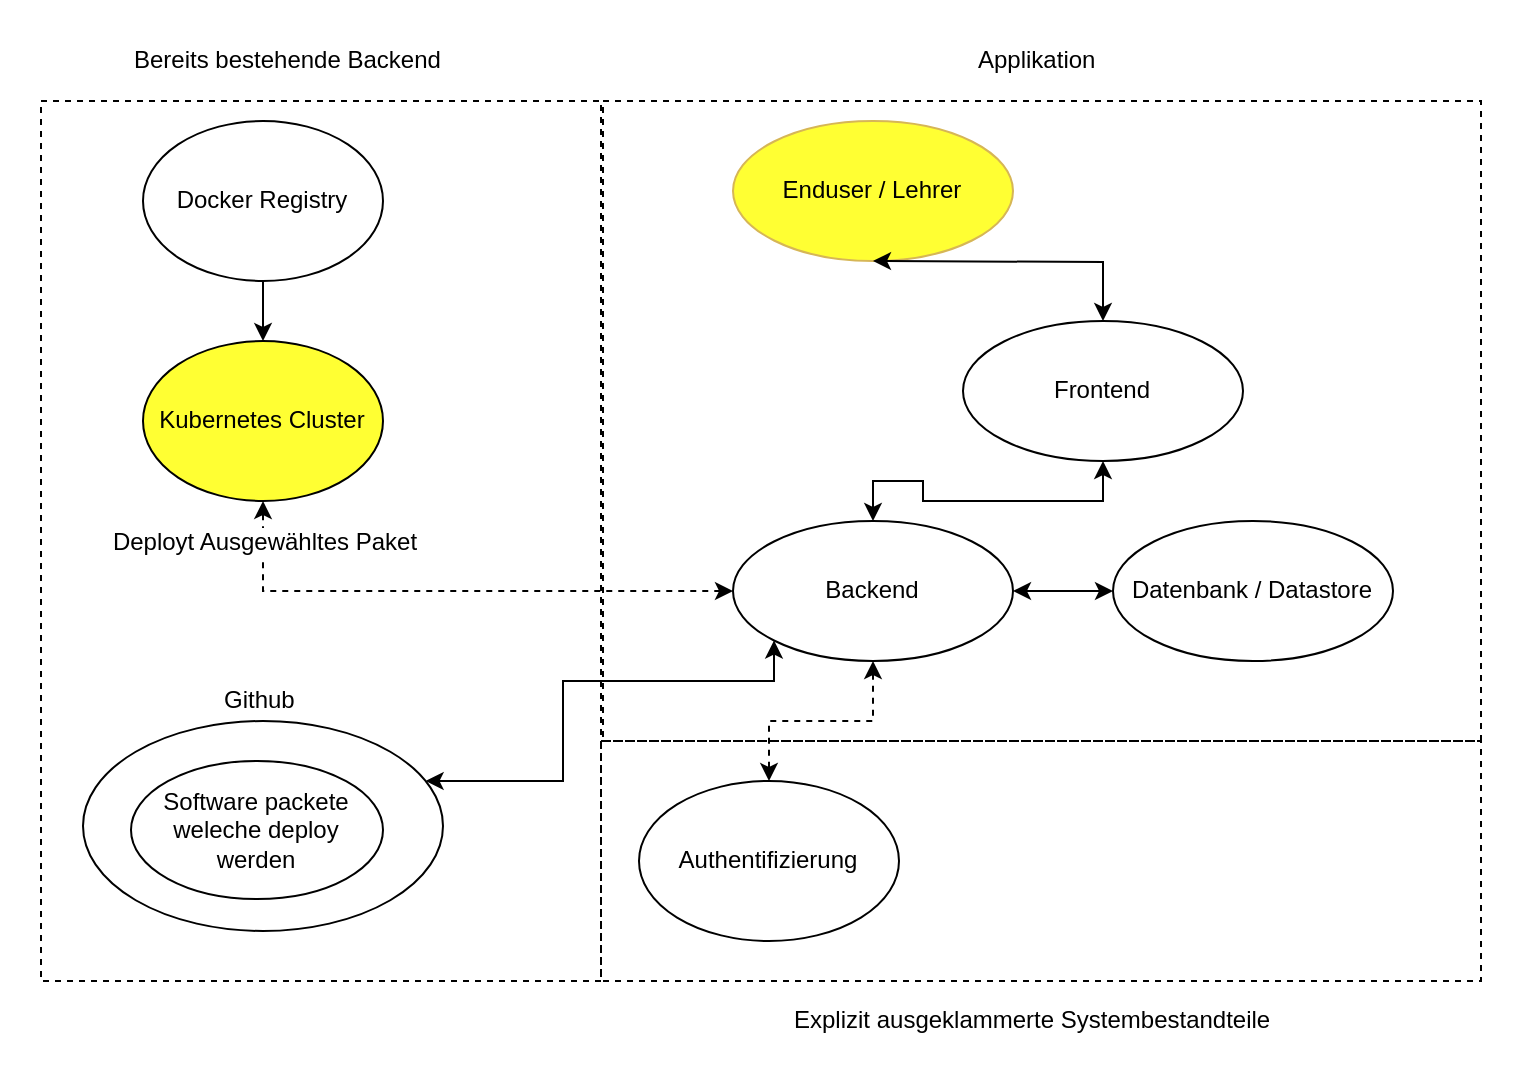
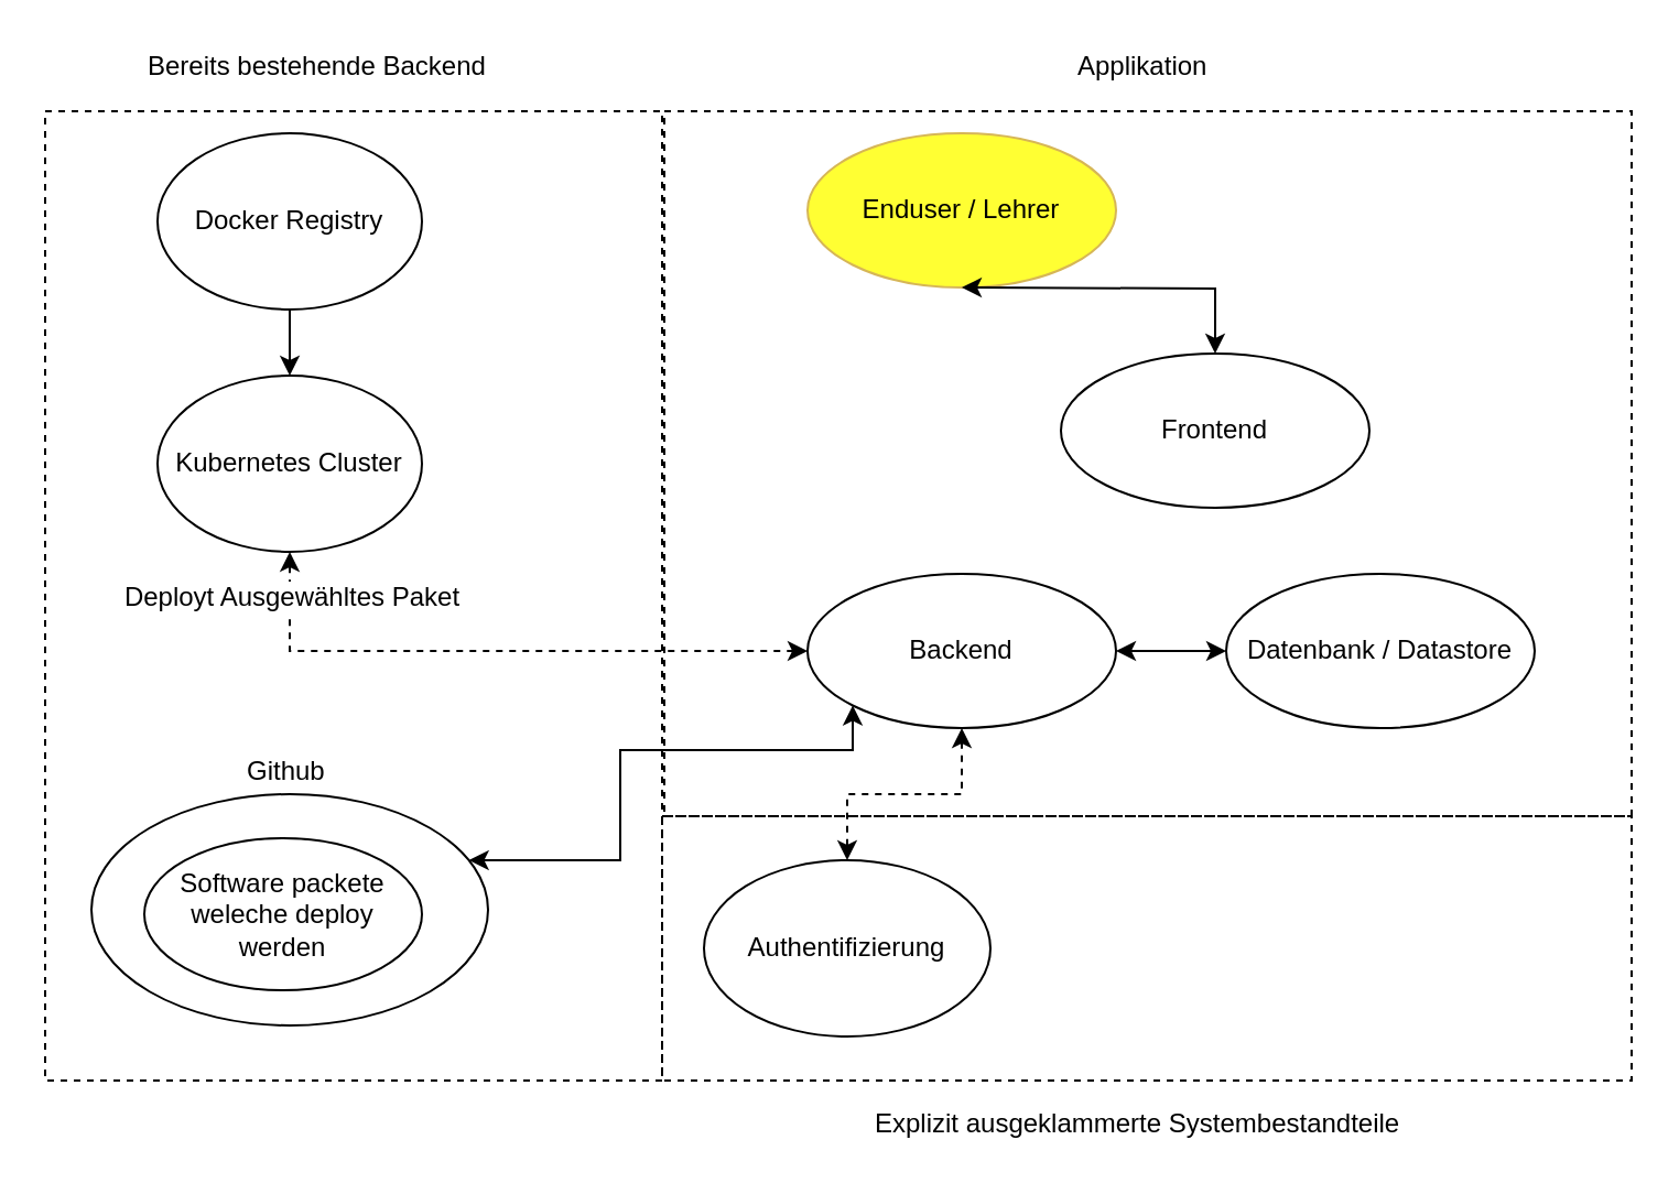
  <mxCell id="0" />
  <mxCell id="1" parent="0" />
  <mxCell id="2" value="" style="rounded=0;whiteSpace=wrap;html=1;fillColor=none;dashed=1;" parent="1" vertex="1"><mxGeometry x="301" y="50" width="439" height="320" as="geometry" /></mxCell>
  <mxCell id="3" value="" style="rounded=0;whiteSpace=wrap;html=1;fillColor=none;dashed=1;" parent="1" vertex="1"><mxGeometry x="300" y="370" width="440" height="120" as="geometry" /></mxCell>
  <mxCell id="4" value="" style="rounded=0;whiteSpace=wrap;html=1;fillColor=none;dashed=1;" parent="1" vertex="1"><mxGeometry x="20" y="50" width="280" height="440" as="geometry" /></mxCell>
- <mxCell id="5" style="edgeStyle=orthogonalEdgeStyle;rounded=0;orthogonalLoop=1;jettySize=auto;html=1;exitX=0.5;exitY=1;exitDx=0;exitDy=0;entryX=0.5;entryY=0;entryDx=0;entryDy=0;startArrow=classic;startFill=1;" parent="1" source="6" target="14" edge="1"><mxGeometry relative="1" as="geometry" /></mxCell>
  <mxCell id="6" value="Frontend" style="ellipse;whiteSpace=wrap;html=1;" parent="1" vertex="1"><mxGeometry x="481" y="160" width="140" height="70" as="geometry" /></mxCell>
  <mxCell id="7" value="Authentifizierung" style="ellipse;whiteSpace=wrap;html=1;" parent="1" vertex="1"><mxGeometry x="319" y="390" width="130" height="80" as="geometry" /></mxCell>
- <mxCell id="8" value="Kubernetes Cluster" style="ellipse;whiteSpace=wrap;html=1;fillColor=#ffff33;" parent="1" vertex="1"><mxGeometry x="71" y="170" width="120" height="80" as="geometry" /></mxCell>
+ <mxCell id="8" value="Kubernetes Cluster" style="ellipse;whiteSpace=wrap;html=1;" parent="1" vertex="1"><mxGeometry x="71" y="170" width="120" height="80" as="geometry" /></mxCell>
  <mxCell id="9" value="Explizit ausgeklammerte Systembestandteile" style="text;html=1;resizable=0;points=[];autosize=1;align=left;verticalAlign=top;spacingTop=-4;" parent="1" vertex="1"><mxGeometry x="395" y="500" width="250" height="20" as="geometry" /></mxCell>
  <mxCell id="10" value="Bereits bestehende Backend" style="text;html=1;resizable=0;points=[];autosize=1;align=left;verticalAlign=top;spacingTop=-4;" parent="1" vertex="1"><mxGeometry x="65" y="20" width="190" height="20" as="geometry" /></mxCell>
  <mxCell id="11" style="edgeStyle=orthogonalEdgeStyle;rounded=0;orthogonalLoop=1;jettySize=auto;html=1;exitX=0.5;exitY=1;exitDx=0;exitDy=0;startArrow=classic;startFill=1;dashed=1;" parent="1" source="14" target="7" edge="1"><mxGeometry relative="1" as="geometry" /></mxCell>
  <mxCell id="12" style="edgeStyle=orthogonalEdgeStyle;rounded=0;orthogonalLoop=1;jettySize=auto;html=1;exitX=0;exitY=0.5;exitDx=0;exitDy=0;startArrow=classic;startFill=1;dashed=1;" parent="1" source="14" target="8" edge="1"><mxGeometry relative="1" as="geometry"><Array as="points"><mxPoint x="131" y="295" /></Array></mxGeometry></mxCell>
  <mxCell id="13" value="Deployt Ausgewähltes Paket" style="text;html=1;resizable=0;points=[];align=center;verticalAlign=middle;labelBackgroundColor=#ffffff;direction=south;" parent="12" vertex="1" connectable="0"><mxGeometry x="-0.152" y="3" relative="1" as="geometry"><mxPoint x="-116" y="-28" as="offset" /></mxGeometry></mxCell>
  <mxCell id="14" value="Backend" style="ellipse;whiteSpace=wrap;html=1;" parent="1" vertex="1"><mxGeometry x="366" y="260" width="140" height="70" as="geometry" /></mxCell>
  <mxCell id="15" value="Datenbank / Datastore" style="ellipse;whiteSpace=wrap;html=1;" parent="1" vertex="1"><mxGeometry x="556" y="260" width="140" height="70" as="geometry" /></mxCell>
  <mxCell id="16" style="edgeStyle=orthogonalEdgeStyle;rounded=0;orthogonalLoop=1;jettySize=auto;html=1;exitX=0;exitY=1;exitDx=0;exitDy=0;startArrow=classic;startFill=1;" parent="1" source="14" target="21" edge="1"><mxGeometry relative="1" as="geometry"><mxPoint x="471" y="180" as="sourcePoint" /><mxPoint x="471" y="220" as="targetPoint" /><Array as="points"><mxPoint x="387" y="340" /><mxPoint x="281" y="340" /><mxPoint x="281" y="390" /></Array></mxGeometry></mxCell>
  <mxCell id="17" value="Enduser / Lehrer" style="ellipse;whiteSpace=wrap;html=1;fillColor=#FFFF33;strokeColor=#d6b656;" parent="1" vertex="1"><mxGeometry x="366" y="60" width="140" height="70" as="geometry" /></mxCell>
  <mxCell id="18" style="edgeStyle=orthogonalEdgeStyle;rounded=0;orthogonalLoop=1;jettySize=auto;html=1;startArrow=classic;startFill=1;" parent="1" target="6" edge="1"><mxGeometry relative="1" as="geometry"><mxPoint x="436" y="130" as="sourcePoint" /><mxPoint x="436" y="160" as="targetPoint" /></mxGeometry></mxCell>
  <mxCell id="19" style="edgeStyle=orthogonalEdgeStyle;rounded=0;orthogonalLoop=1;jettySize=auto;html=1;startArrow=classic;startFill=1;" parent="1" source="15" target="14" edge="1"><mxGeometry relative="1" as="geometry"><mxPoint x="446" y="140" as="sourcePoint" /><mxPoint x="446" y="170" as="targetPoint" /><Array as="points"><mxPoint x="511" y="295" /><mxPoint x="511" y="295" /></Array></mxGeometry></mxCell>
  <mxCell id="20" value="" style="group" parent="1" vertex="1" connectable="0"><mxGeometry x="41" y="320" width="180" height="145" as="geometry" /></mxCell>
  <mxCell id="21" value="" style="ellipse;whiteSpace=wrap;html=1;fillColor=none;" parent="20" vertex="1"><mxGeometry y="40" width="180" height="105" as="geometry" /></mxCell>
  <mxCell id="22" value="Github" style="text;html=1;resizable=0;points=[];autosize=1;align=left;verticalAlign=top;spacingTop=-4;" parent="20" vertex="1"><mxGeometry x="69.045" y="20" width="50" height="20" as="geometry" /></mxCell>
  <mxCell id="23" value="Software packete&lt;br&gt;weleche deploy werden" style="ellipse;whiteSpace=wrap;html=1;" parent="20" vertex="1"><mxGeometry x="24" y="60" width="126" height="69" as="geometry" /></mxCell>
  <mxCell id="24" value="Applikation" style="text;html=1;resizable=0;points=[];autosize=1;align=left;verticalAlign=top;spacingTop=-4;" parent="1" vertex="1"><mxGeometry x="487" y="20" width="70" height="20" as="geometry" /></mxCell>
  <mxCell id="25" style="edgeStyle=orthogonalEdgeStyle;rounded=0;orthogonalLoop=1;jettySize=auto;html=1;exitX=0.5;exitY=1;exitDx=0;exitDy=0;entryX=0.5;entryY=0;entryDx=0;entryDy=0;" edge="1" parent="1" source="26" target="8"><mxGeometry relative="1" as="geometry" /></mxCell>
  <mxCell id="26" value="Docker Registry" style="ellipse;whiteSpace=wrap;html=1;" vertex="1" parent="1"><mxGeometry x="71" y="60" width="120" height="80" as="geometry" /></mxCell>
